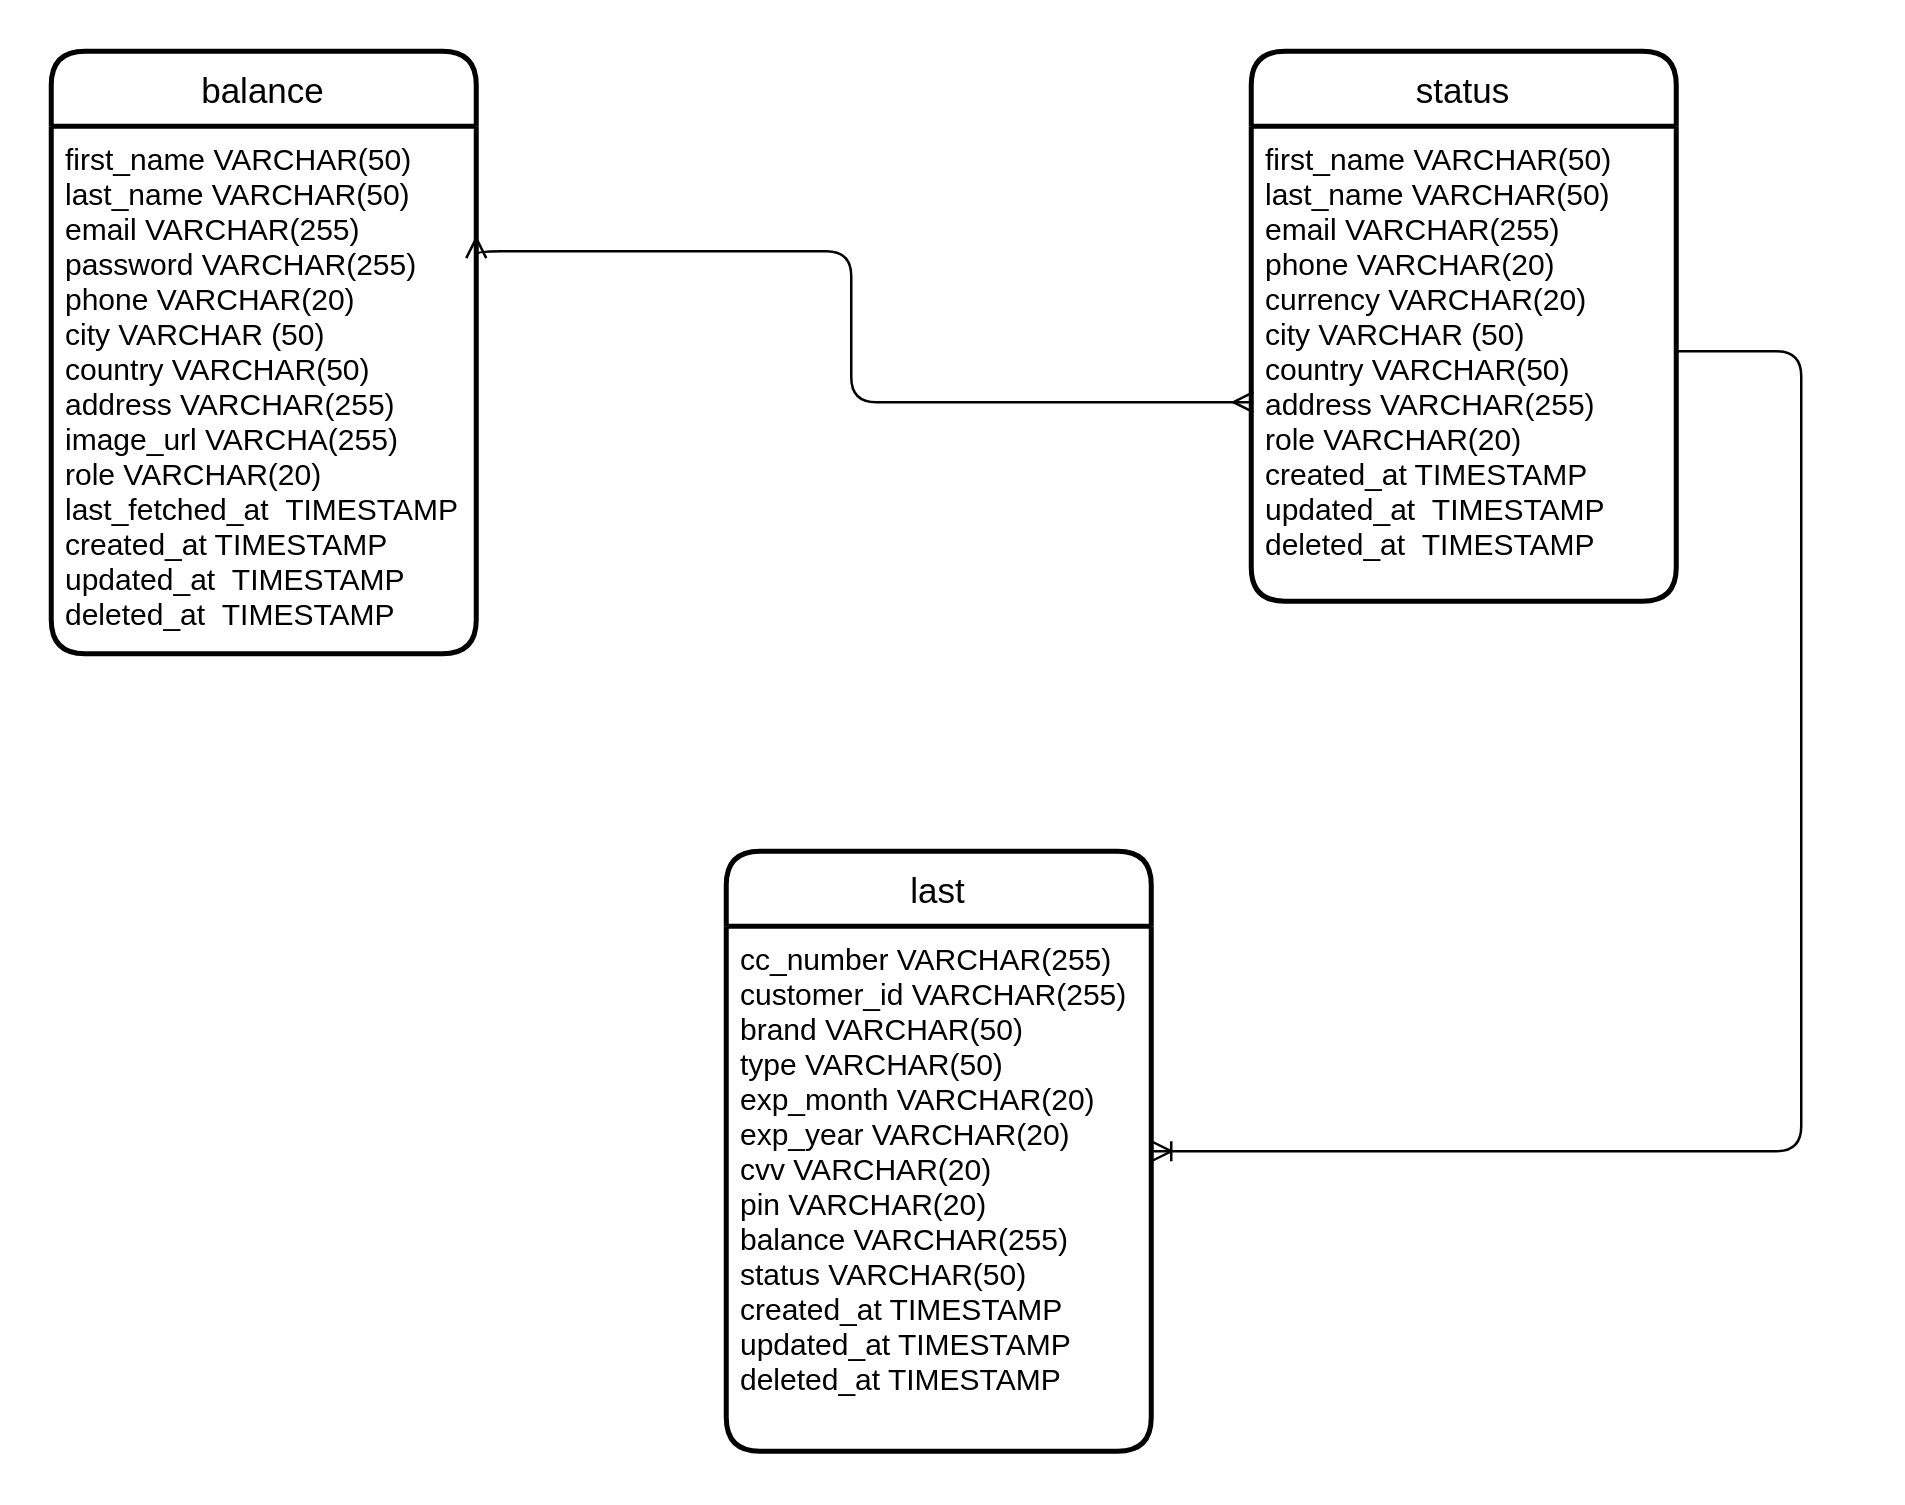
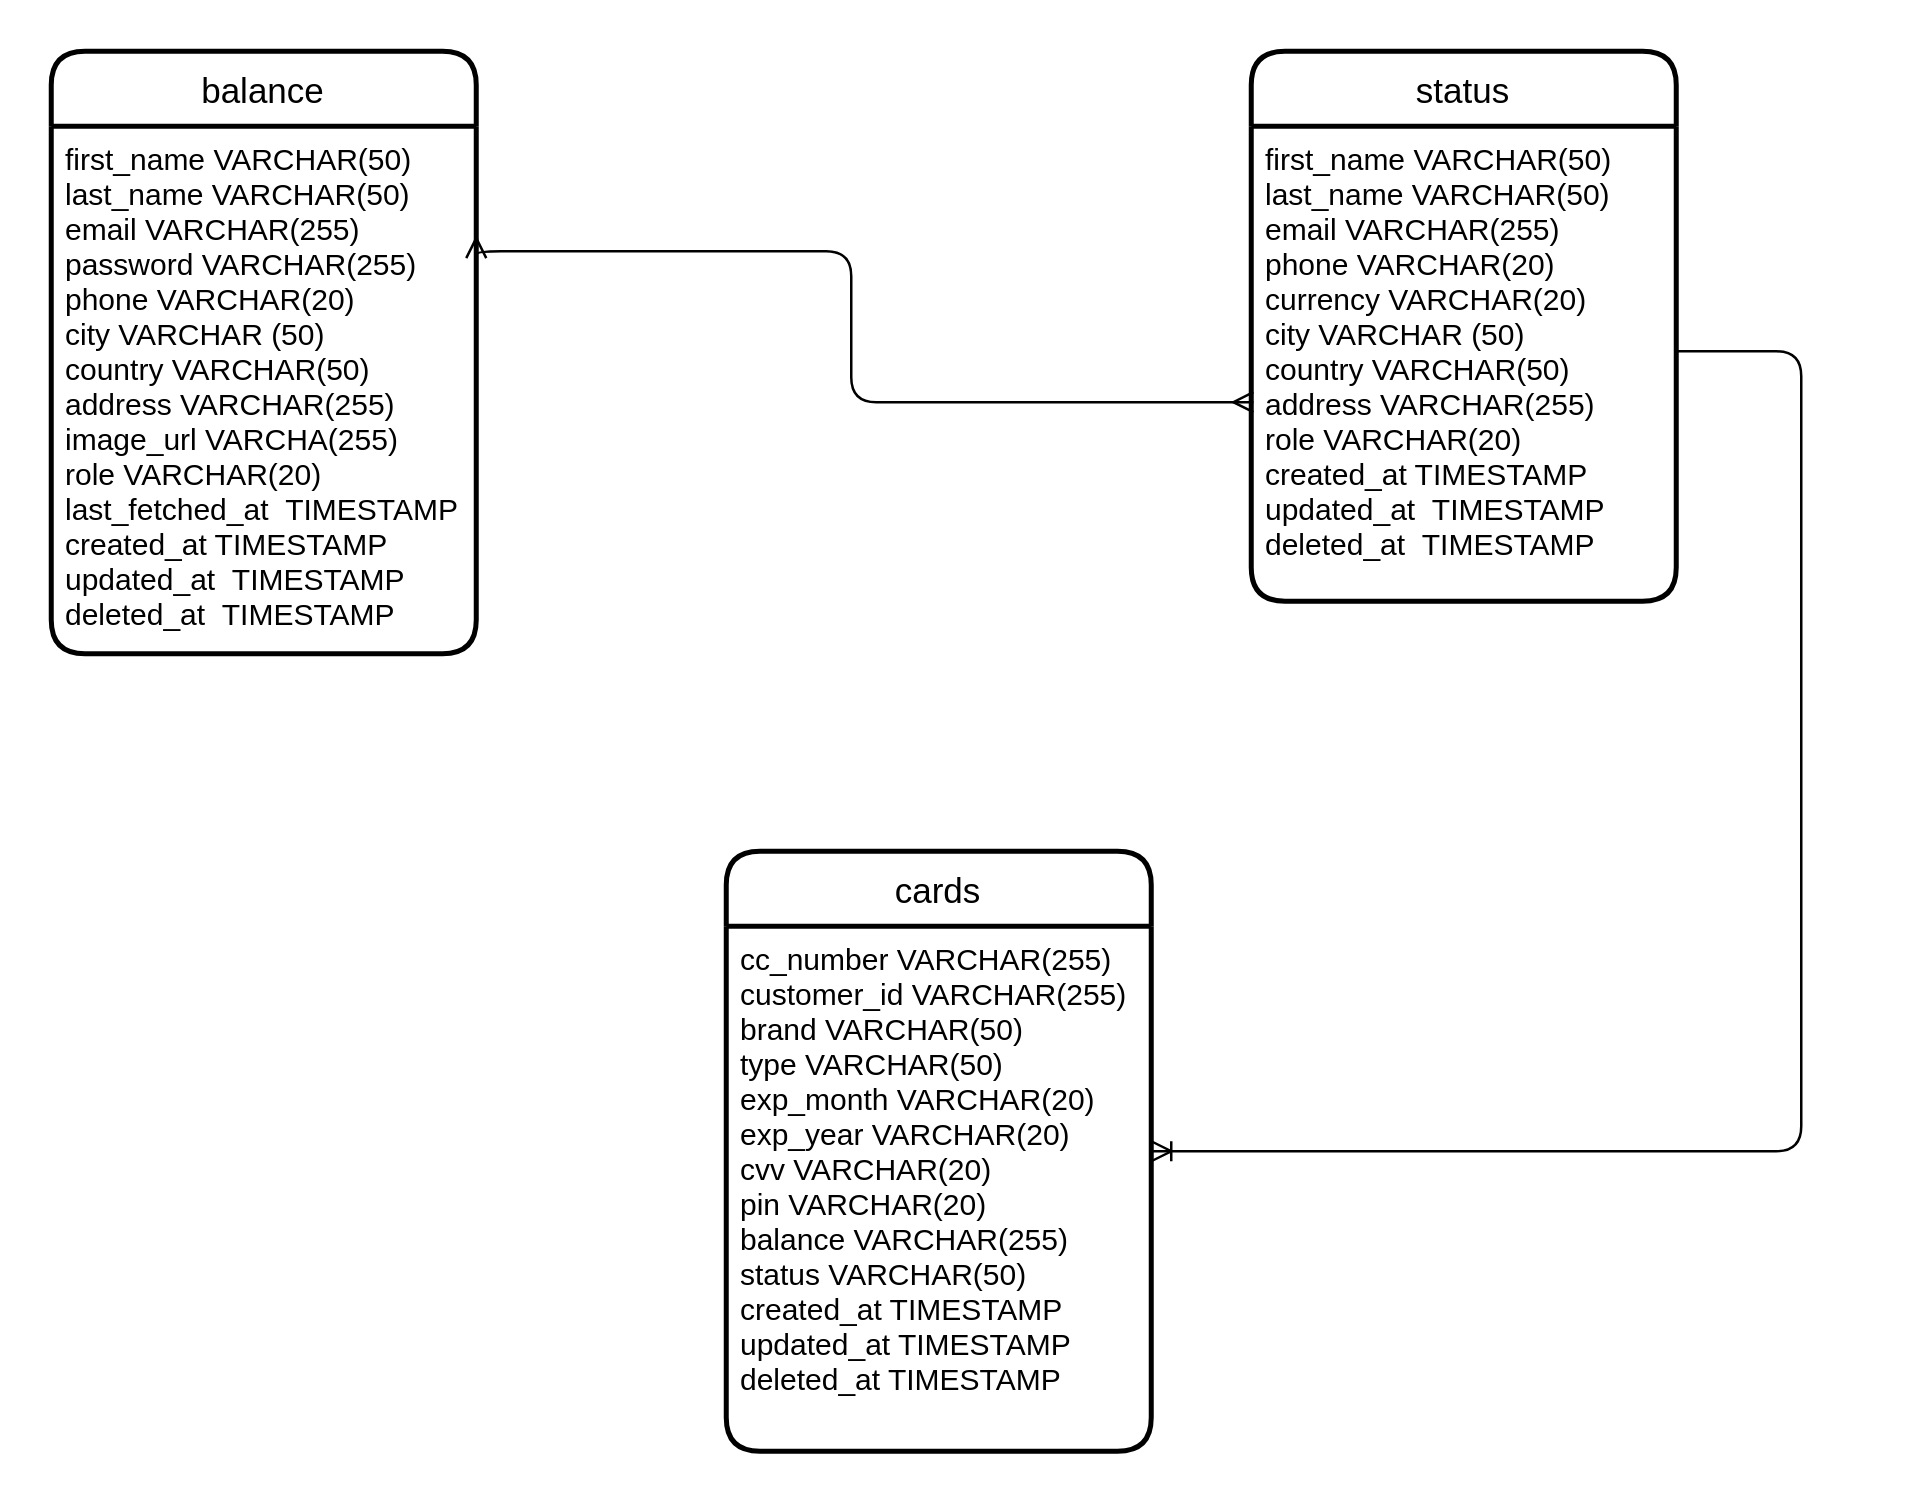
  <mxCell id="0" />
  <mxCell id="1" parent="0" />
  <mxCell id="2" value="balance" style="swimlane;childLayout=stackLayout;horizontal=1;startSize=30;horizontalStack=0;rounded=1;fontSize=14;fontStyle=0;strokeWidth=2;resizeParent=0;resizeLast=1;shadow=0;dashed=0;align=center;" parent="1" vertex="1"><mxGeometry x="20" y="20" width="170" height="241" as="geometry" /></mxCell>
  <mxCell id="3" value="first_name VARCHAR(50)&#10;last_name VARCHAR(50)&#10;email VARCHAR(255)&#10;password VARCHAR(255)&#10;phone VARCHAR(20)&#10;city VARCHAR (50)&#10;country VARCHAR(50)&#10;address VARCHAR(255)&#10;image_url VARCHA(255)&#10;role VARCHAR(20)&#10;last_fetched_at  TIMESTAMP&#10;created_at TIMESTAMP&#10;updated_at  TIMESTAMP&#10;deleted_at  TIMESTAMP" style="align=left;strokeColor=none;fillColor=none;spacingLeft=4;fontSize=12;verticalAlign=top;resizable=0;rotatable=0;part=1;" parent="2" vertex="1"><mxGeometry y="30" width="170" height="211" as="geometry" /></mxCell>
  <mxCell id="4" value="status" style="swimlane;childLayout=stackLayout;horizontal=1;startSize=30;horizontalStack=0;rounded=1;fontSize=14;fontStyle=0;strokeWidth=2;resizeParent=0;resizeLast=1;shadow=0;dashed=0;align=center;" parent="1" vertex="1"><mxGeometry x="500" y="20" width="170" height="220" as="geometry" /></mxCell>
  <mxCell id="5" value="first_name VARCHAR(50)&#10;last_name VARCHAR(50)&#10;email VARCHAR(255)&#10;phone VARCHAR(20)&#10;currency VARCHAR(20)&#10;city VARCHAR (50)&#10;country VARCHAR(50)&#10;address VARCHAR(255)&#10;role VARCHAR(20)&#10;created_at TIMESTAMP&#10;updated_at  TIMESTAMP&#10;deleted_at  TIMESTAMP" style="align=left;strokeColor=none;fillColor=none;spacingLeft=4;fontSize=12;verticalAlign=top;resizable=0;rotatable=0;part=1;" parent="4" vertex="1"><mxGeometry y="30" width="170" height="190" as="geometry" /></mxCell>
- <mxCell id="6" value="last" style="swimlane;childLayout=stackLayout;horizontal=1;startSize=30;horizontalStack=0;rounded=1;fontSize=14;fontStyle=0;strokeWidth=2;resizeParent=0;resizeLast=1;shadow=0;dashed=0;align=center;" parent="1" vertex="1"><mxGeometry x="290" y="340" width="170" height="240" as="geometry" /></mxCell>
+ <mxCell id="6" value="cards" style="swimlane;childLayout=stackLayout;horizontal=1;startSize=30;horizontalStack=0;rounded=1;fontSize=14;fontStyle=0;strokeWidth=2;resizeParent=0;resizeLast=1;shadow=0;dashed=0;align=center;" parent="1" vertex="1"><mxGeometry x="290" y="340" width="170" height="240" as="geometry" /></mxCell>
  <mxCell id="7" value="cc_number VARCHAR(255)&#10;customer_id VARCHAR(255)&#10;brand VARCHAR(50)&#10;type VARCHAR(50)&#10;exp_month VARCHAR(20)&#10;exp_year VARCHAR(20)&#10;cvv VARCHAR(20)&#10;pin VARCHAR(20)&#10;balance VARCHAR(255)&#10;status VARCHAR(50)&#10;created_at TIMESTAMP&#10;updated_at TIMESTAMP&#10;deleted_at TIMESTAMP" style="align=left;strokeColor=none;fillColor=none;spacingLeft=4;fontSize=12;verticalAlign=top;resizable=0;rotatable=0;part=1;" parent="6" vertex="1"><mxGeometry y="30" width="170" height="210" as="geometry" /></mxCell>
  <mxCell id="8" value="" style="edgeStyle=orthogonalEdgeStyle;fontSize=12;html=1;endArrow=ERmany;startArrow=ERmany;exitX=1;exitY=0.25;exitDx=0;exitDy=0;entryX=0.005;entryY=0.581;entryDx=0;entryDy=0;entryPerimeter=0;" parent="1" source="3" target="5" edge="1"><mxGeometry width="100" height="100" relative="1" as="geometry"><mxPoint x="330" y="180" as="sourcePoint" /><mxPoint x="430" y="80" as="targetPoint" /><Array as="points"><mxPoint x="190" y="100" /><mxPoint x="340" y="100" /><mxPoint x="340" y="160" /></Array></mxGeometry></mxCell>
  <mxCell id="9" value="" style="edgeStyle=elbowEdgeStyle;fontSize=12;html=1;endArrow=ERoneToMany;" edge="1" parent="1" target="6"><mxGeometry width="100" height="100" relative="1" as="geometry"><mxPoint x="670" y="140" as="sourcePoint" /><mxPoint x="503" y="556.5" as="targetPoint" /><Array as="points"><mxPoint x="720" y="210" /><mxPoint x="690" y="90" /><mxPoint x="740" y="130" /><mxPoint x="740" y="260" /></Array></mxGeometry></mxCell>
